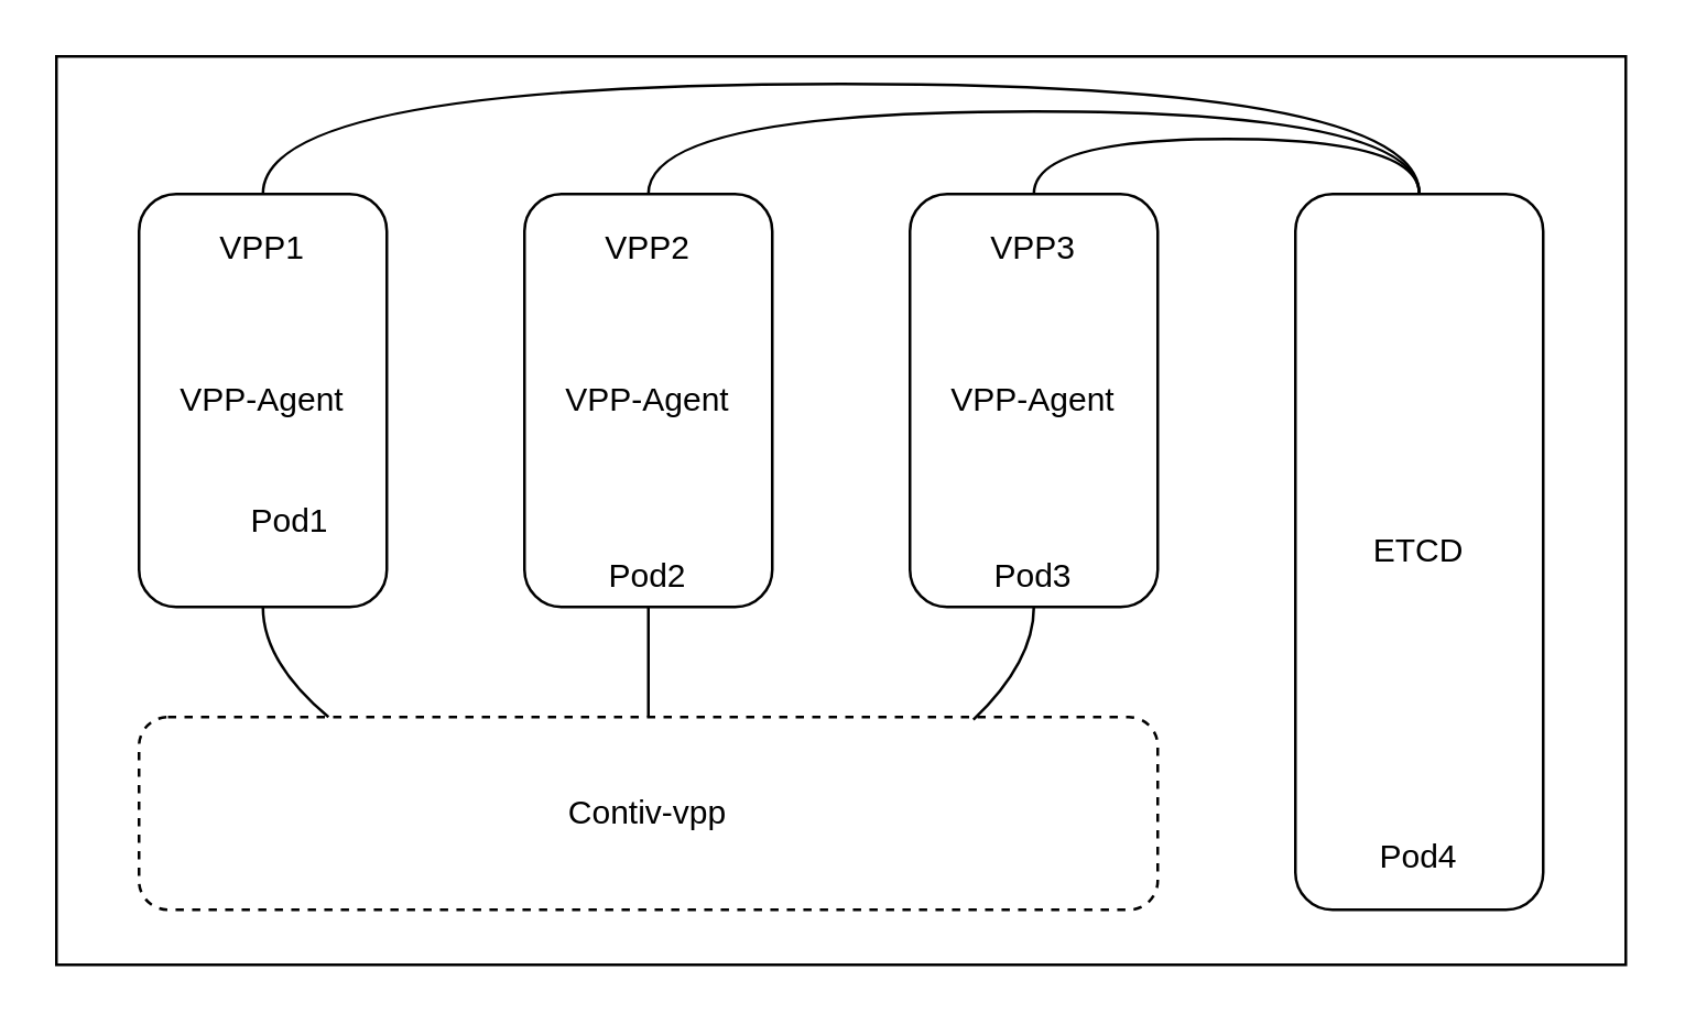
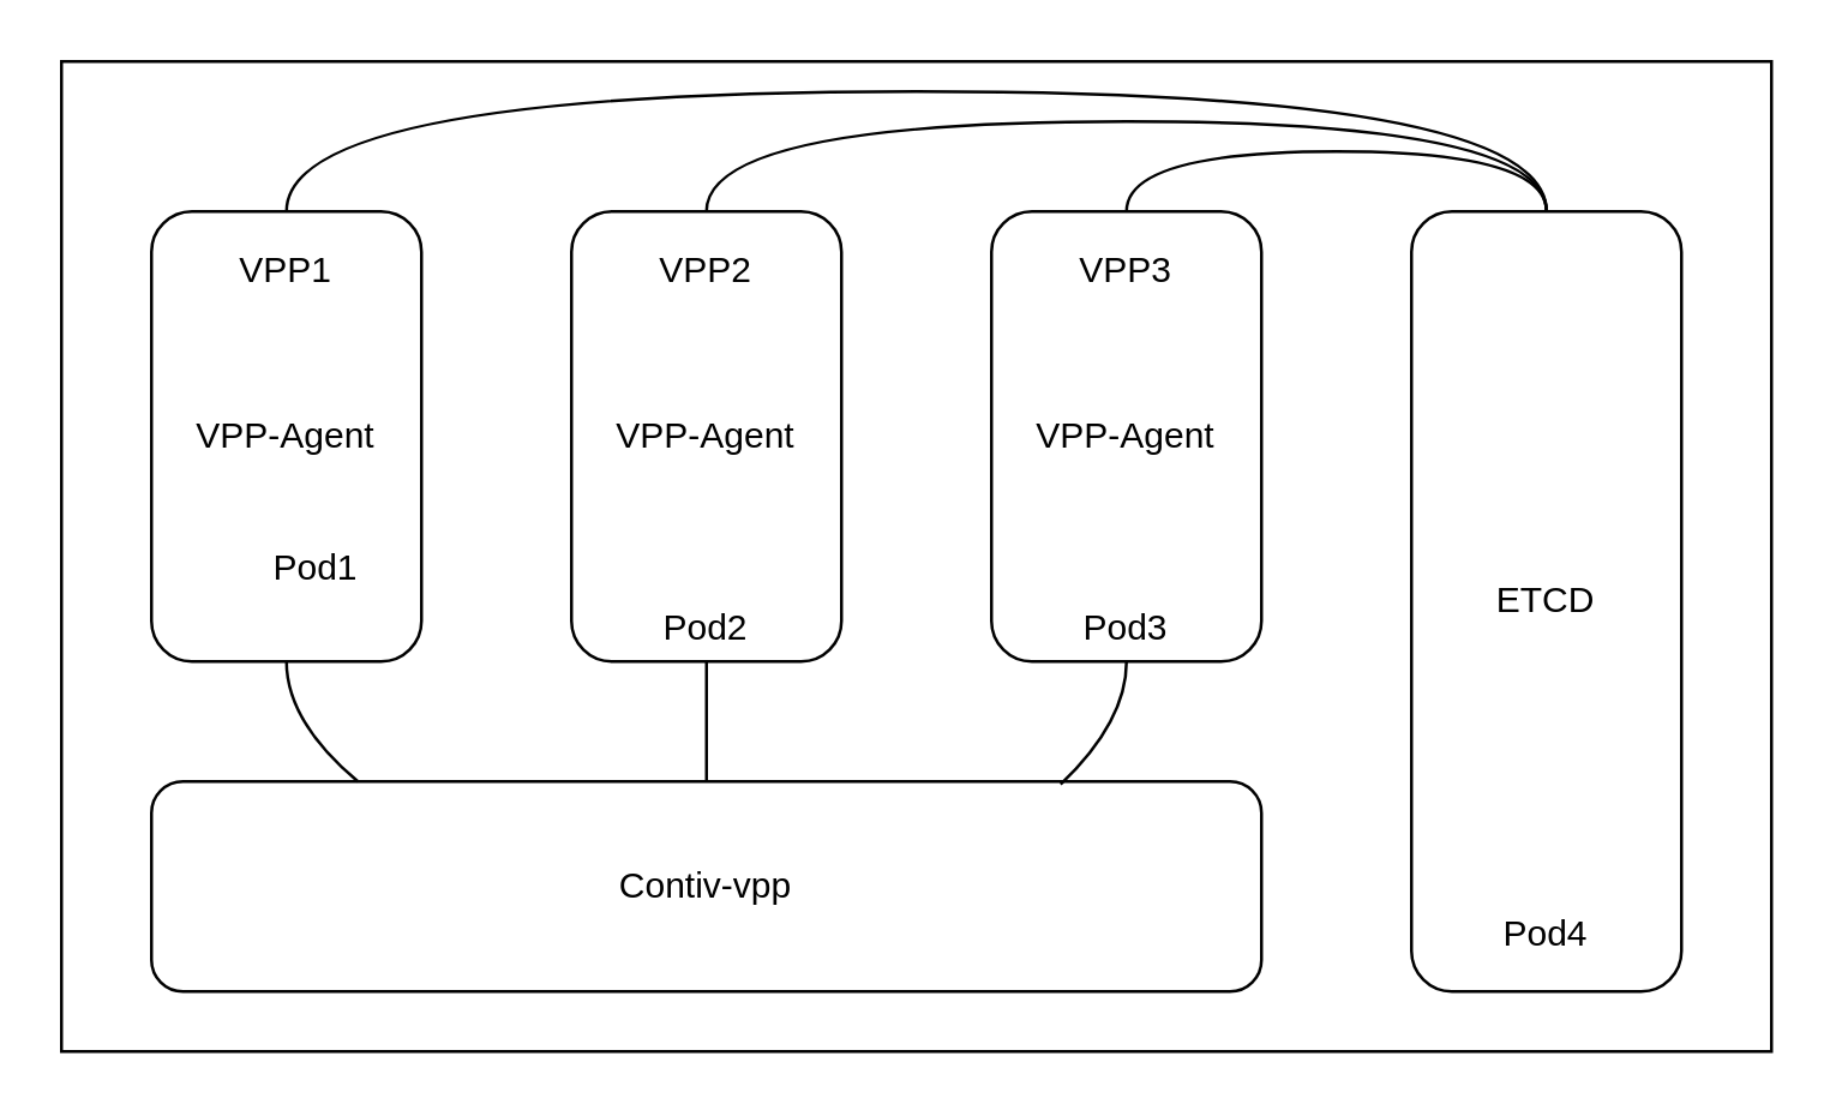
  <mxCell id="0" />
  <mxCell id="1" parent="0" />
  <mxCell id="2" value="" style="rounded=0;whiteSpace=wrap;html=1;" vertex="1" parent="1"><mxGeometry x="20" y="20" width="570" height="330" as="geometry" /></mxCell>
  <mxCell id="3" value="" style="group" vertex="1" connectable="0" parent="1"><mxGeometry x="50" y="70" width="90" height="150" as="geometry" /></mxCell>
  <mxCell id="4" value="VPP-Agent" style="rounded=1;whiteSpace=wrap;html=1;" vertex="1" parent="3"><mxGeometry width="90" height="150" as="geometry" /></mxCell>
  <mxCell id="5" value="VPP1" style="text;html=1;strokeColor=none;fillColor=none;align=center;verticalAlign=middle;whiteSpace=wrap;rounded=0;" vertex="1" parent="3"><mxGeometry x="25" y="10" width="40" height="20" as="geometry" /></mxCell>
  <mxCell id="6" value="Pod1" style="text;html=1;strokeColor=none;fillColor=none;align=center;verticalAlign=middle;whiteSpace=wrap;rounded=0;" vertex="1" parent="3"><mxGeometry x="35" y="109" width="40" height="20" as="geometry" /></mxCell>
  <mxCell id="7" value="" style="group" vertex="1" connectable="0" parent="1"><mxGeometry x="190" y="70" width="90" height="150" as="geometry" /></mxCell>
  <mxCell id="8" value="VPP-Agent" style="rounded=1;whiteSpace=wrap;html=1;" vertex="1" parent="7"><mxGeometry width="90" height="150" as="geometry" /></mxCell>
  <mxCell id="9" value="VPP2" style="text;html=1;strokeColor=none;fillColor=none;align=center;verticalAlign=middle;whiteSpace=wrap;rounded=0;" vertex="1" parent="7"><mxGeometry x="25" y="10" width="40" height="20" as="geometry" /></mxCell>
  <mxCell id="10" value="Pod2" style="text;html=1;strokeColor=none;fillColor=none;align=center;verticalAlign=middle;whiteSpace=wrap;rounded=0;" vertex="1" parent="7"><mxGeometry x="25" y="129" width="40" height="20" as="geometry" /></mxCell>
  <mxCell id="11" value="" style="group" vertex="1" connectable="0" parent="1"><mxGeometry x="330" y="70" width="90" height="150" as="geometry" /></mxCell>
  <mxCell id="12" value="VPP-Agent" style="rounded=1;whiteSpace=wrap;html=1;" vertex="1" parent="11"><mxGeometry width="90" height="150" as="geometry" /></mxCell>
  <mxCell id="13" value="VPP3" style="text;html=1;strokeColor=none;fillColor=none;align=center;verticalAlign=middle;whiteSpace=wrap;rounded=0;" vertex="1" parent="11"><mxGeometry x="25" y="10" width="40" height="20" as="geometry" /></mxCell>
  <mxCell id="14" value="Pod3" style="text;html=1;strokeColor=none;fillColor=none;align=center;verticalAlign=middle;whiteSpace=wrap;rounded=0;" vertex="1" parent="11"><mxGeometry x="25" y="129" width="40" height="20" as="geometry" /></mxCell>
- <mxCell id="15" value="Contiv-vpp" style="rounded=1;whiteSpace=wrap;html=1;dashed=1;" vertex="1" parent="1"><mxGeometry x="50" y="260" width="370" height="70" as="geometry" /></mxCell>
+ <mxCell id="15" value="Contiv-vpp" style="rounded=1;whiteSpace=wrap;html=1;" vertex="1" parent="1"><mxGeometry x="50" y="260" width="370" height="70" as="geometry" /></mxCell>
  <mxCell id="16" value="" style="curved=1;endArrow=none;html=1;entryX=0.186;entryY=0;entryDx=0;entryDy=0;entryPerimeter=0;exitX=0.5;exitY=1;exitDx=0;exitDy=0;endFill=0;" edge="1" parent="1" source="4" target="15"><mxGeometry width="50" height="50" relative="1" as="geometry"><mxPoint x="95" y="230" as="sourcePoint" /><mxPoint x="110" y="390" as="targetPoint" /><Array as="points"><mxPoint x="95" y="240" /></Array></mxGeometry></mxCell>
  <mxCell id="17" value="" style="curved=1;endArrow=none;html=1;entryX=0.819;entryY=0.014;entryDx=0;entryDy=0;entryPerimeter=0;exitX=0.5;exitY=1;exitDx=0;exitDy=0;endFill=0;" edge="1" parent="1" source="12" target="15"><mxGeometry width="50" height="50" relative="1" as="geometry"><mxPoint x="370" y="220" as="sourcePoint" /><mxPoint x="393.82" y="260" as="targetPoint" /><Array as="points"><mxPoint x="375" y="240" /></Array></mxGeometry></mxCell>
  <mxCell id="18" style="edgeStyle=orthogonalEdgeStyle;curved=1;rounded=0;orthogonalLoop=1;jettySize=auto;html=1;entryX=0.5;entryY=0;entryDx=0;entryDy=0;exitX=0.5;exitY=1;exitDx=0;exitDy=0;endArrow=none;endFill=0;" edge="1" parent="1" source="8" target="15"><mxGeometry relative="1" as="geometry"><mxPoint x="235" y="219" as="sourcePoint" /></mxGeometry></mxCell>
  <mxCell id="19" value="" style="group" vertex="1" connectable="0" parent="1"><mxGeometry x="470" y="70" width="90" height="260" as="geometry" /></mxCell>
  <mxCell id="20" value="ETCD" style="rounded=1;whiteSpace=wrap;html=1;" vertex="1" parent="19"><mxGeometry width="90" height="260" as="geometry" /></mxCell>
  <mxCell id="21" value="Pod4" style="text;html=1;strokeColor=none;fillColor=none;align=center;verticalAlign=middle;whiteSpace=wrap;rounded=0;" vertex="1" parent="19"><mxGeometry x="25" y="223.6" width="40" height="34.667" as="geometry" /></mxCell>
  <mxCell id="22" style="edgeStyle=orthogonalEdgeStyle;curved=1;rounded=0;orthogonalLoop=1;jettySize=auto;html=1;exitX=0.5;exitY=0;exitDx=0;exitDy=0;entryX=0.5;entryY=0;entryDx=0;entryDy=0;endArrow=none;endFill=0;" edge="1" parent="1" source="12" target="20"><mxGeometry relative="1" as="geometry" /></mxCell>
  <mxCell id="23" style="edgeStyle=orthogonalEdgeStyle;curved=1;rounded=0;orthogonalLoop=1;jettySize=auto;html=1;exitX=0.5;exitY=0;exitDx=0;exitDy=0;entryX=0.5;entryY=0;entryDx=0;entryDy=0;endArrow=none;endFill=0;" edge="1" parent="1" source="8" target="20"><mxGeometry relative="1" as="geometry"><Array as="points"><mxPoint x="235" y="40" /><mxPoint x="515" y="40" /></Array></mxGeometry></mxCell>
  <mxCell id="24" style="edgeStyle=orthogonalEdgeStyle;curved=1;rounded=0;orthogonalLoop=1;jettySize=auto;html=1;exitX=0.5;exitY=0;exitDx=0;exitDy=0;entryX=0.5;entryY=0;entryDx=0;entryDy=0;endArrow=none;endFill=0;" edge="1" parent="1" source="4" target="20"><mxGeometry relative="1" as="geometry"><Array as="points"><mxPoint x="95" y="30" /><mxPoint x="515" y="30" /></Array></mxGeometry></mxCell>
